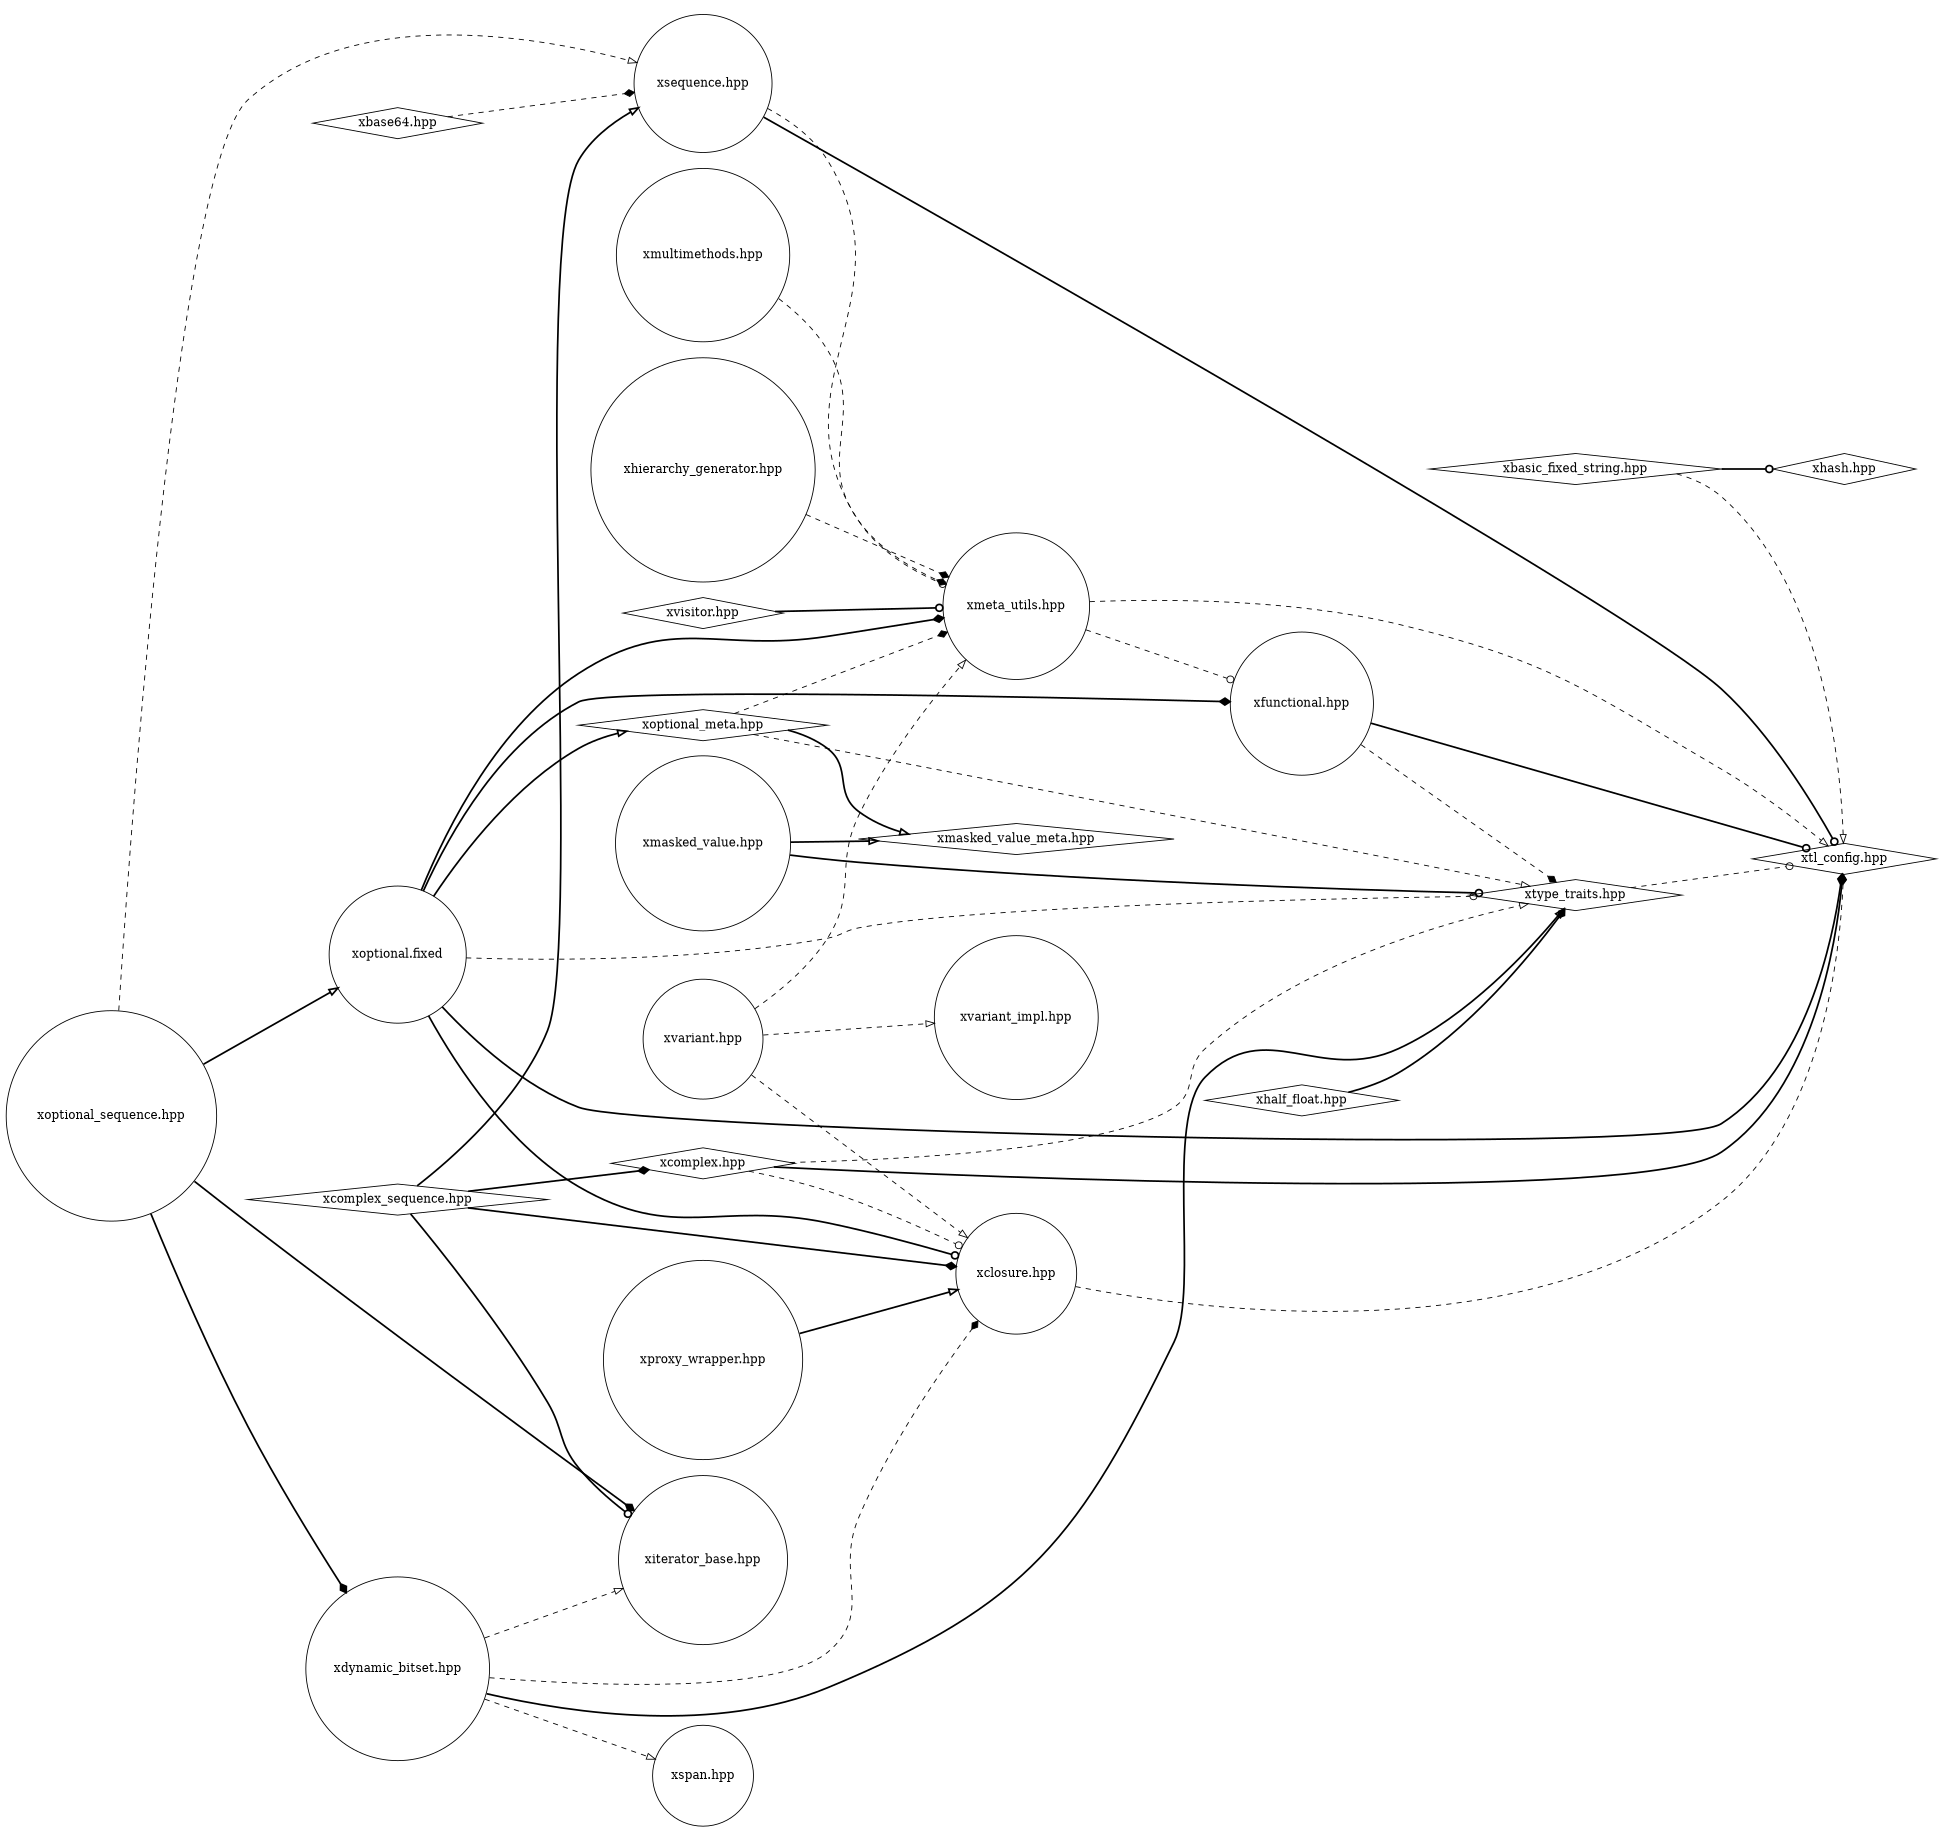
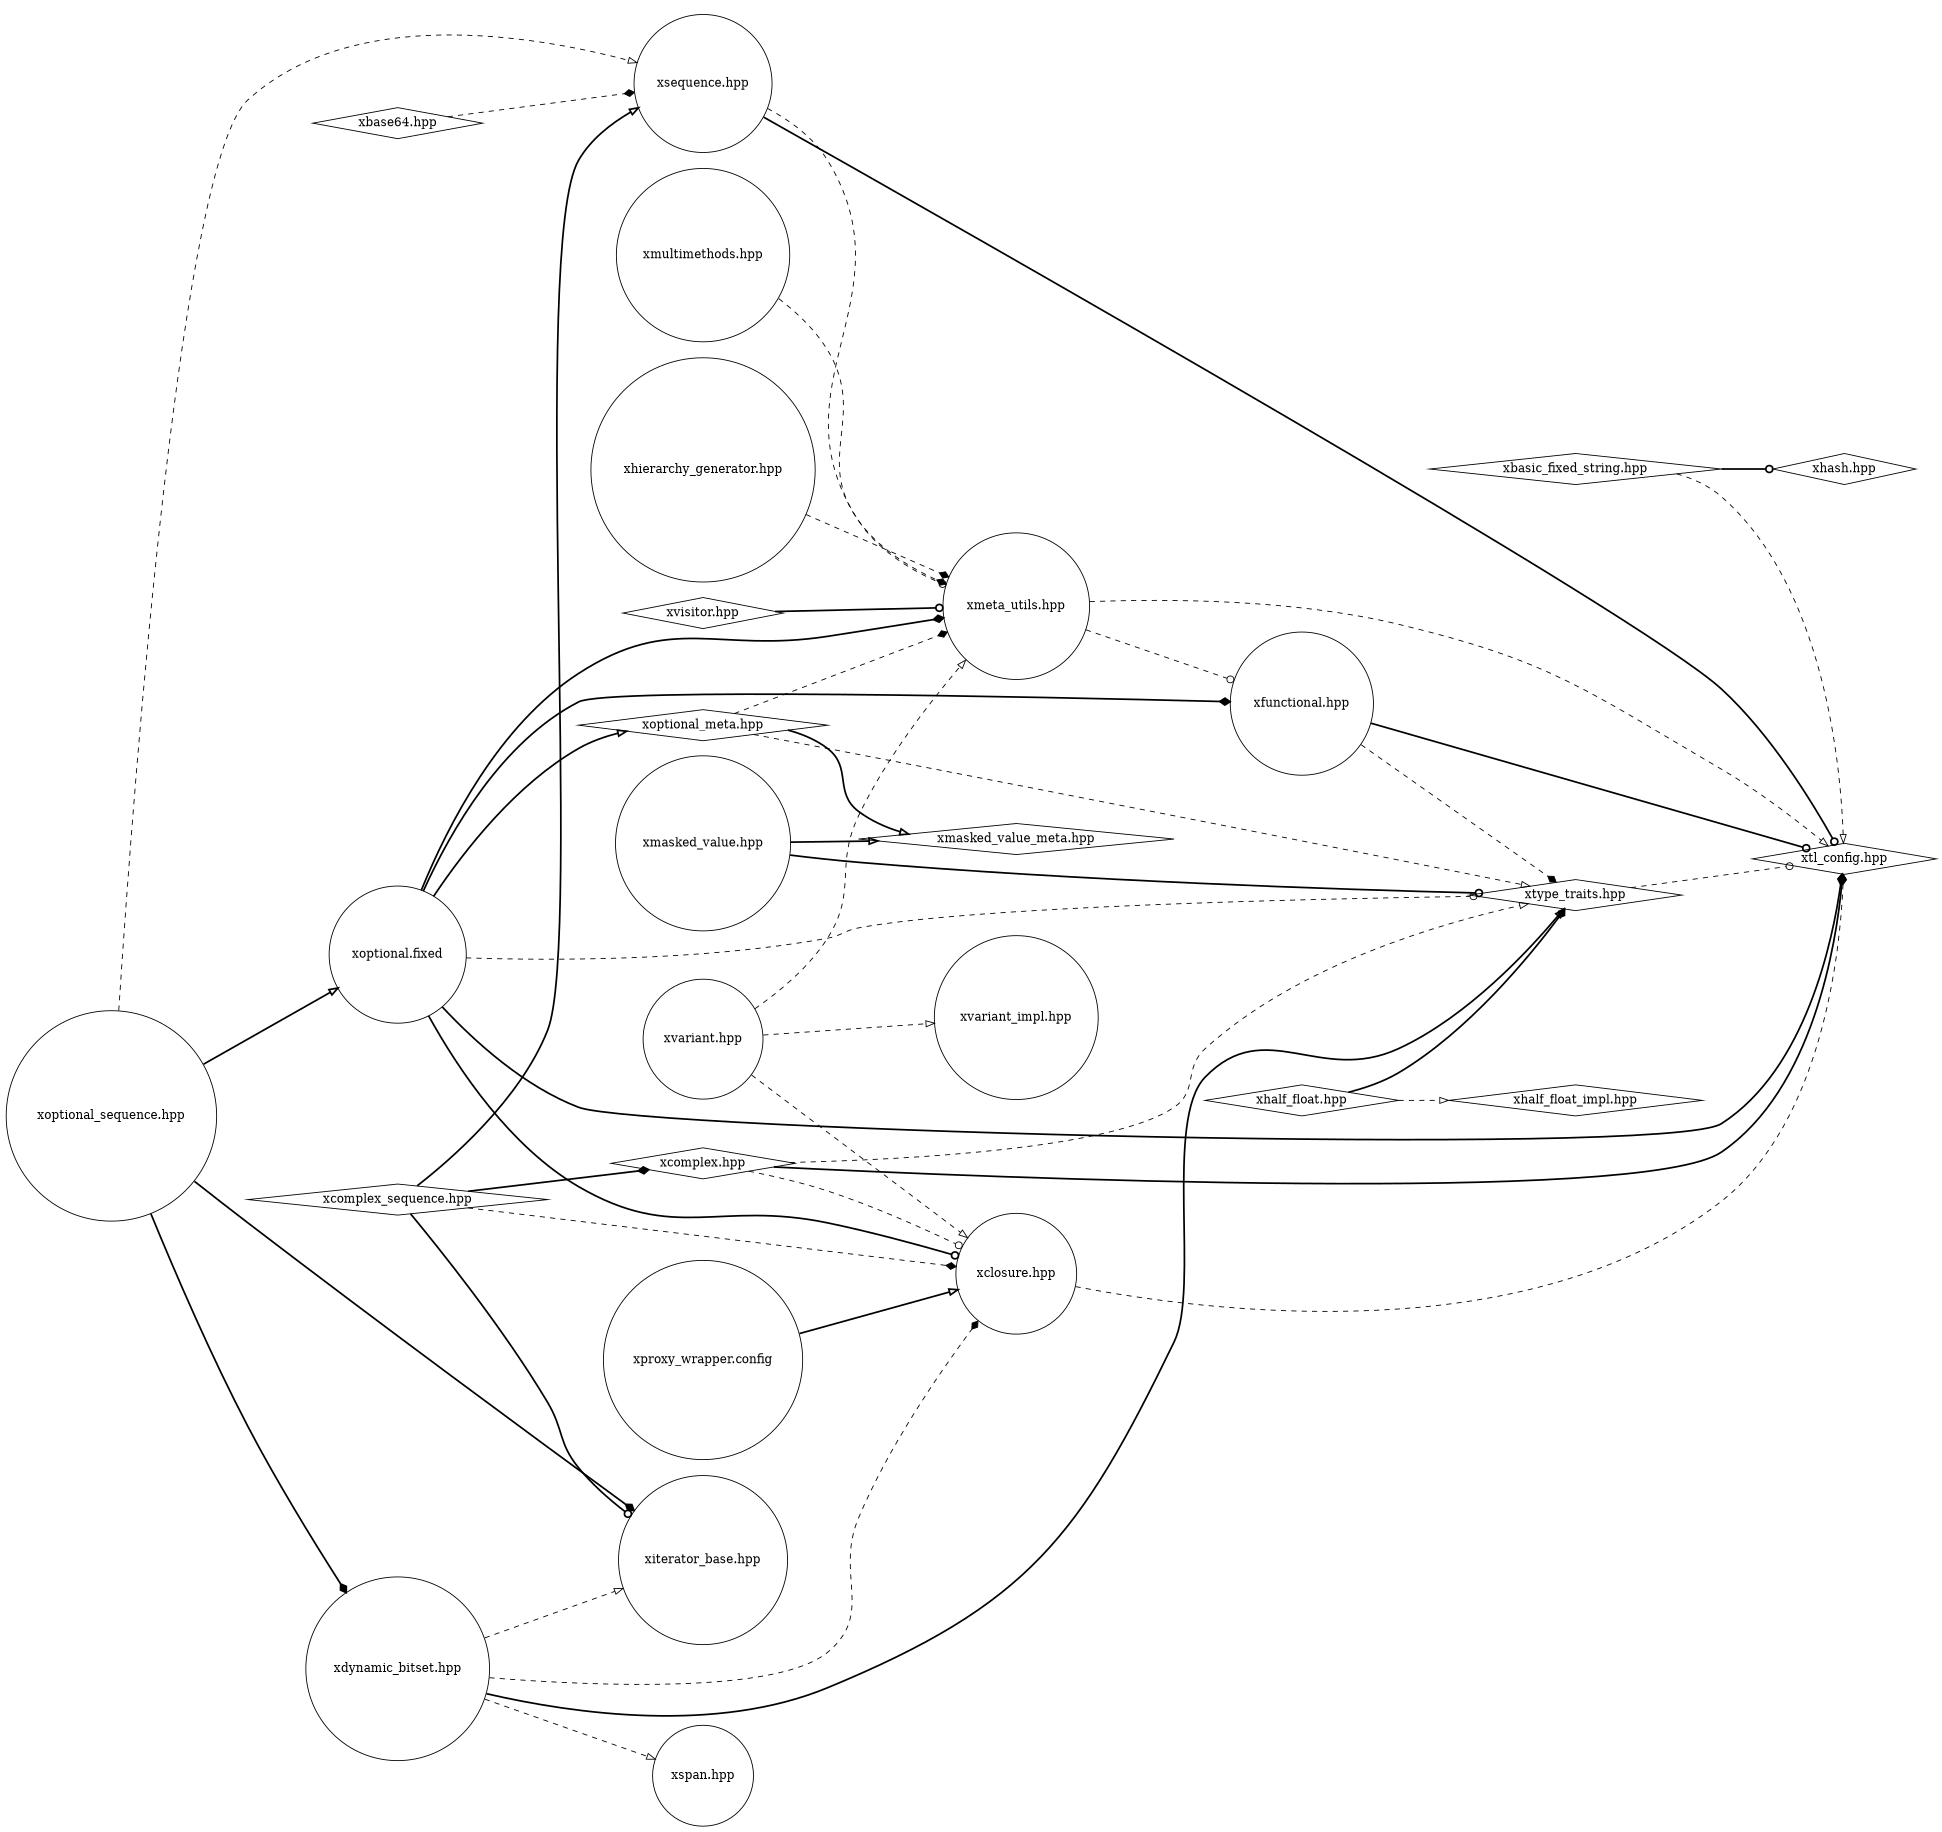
  digraph {
    clusterrank=local
    fontname=Helvetica
    fontsize=16
    rankdir=LR
    node [shape=circle]
    edge [arrowhead=onormal style=dashed]
    "xbasic_fixed_string.hpp" [shape=diamond]
    "xtl_config.hpp" [shape=diamond]
    "xhash.hpp" [shape=diamond]
    "xoptional_meta.hpp" [shape=diamond]
    "xmeta_utils.hpp"
    "xtype_traits.hpp" [shape=diamond]
    "xmasked_value_meta.hpp" [shape=diamond]
    "xfunctional.hpp"
    "xcomplex_sequence.hpp" [shape=diamond]
    "xclosure.hpp"
    "xiterator_base.hpp"
    "xcomplex.hpp" [shape=diamond]
    "xsequence.hpp"
-   "xproxy_wrapper.hpp"
+   "xproxy_wrapper.hpp" [label="xproxy_wrapper.config"]
    "xdynamic_bitset.hpp"
    "xspan.hpp"
    n17 [label="xoptional.fixed"]
    "xmultimethods.hpp"
    "xvariant.hpp"
    "xvariant_impl.hpp"
    "xoptional_sequence.hpp"
    "xmasked_value.hpp"
    "xhierarchy_generator.hpp"
    "xbase64.hpp" [shape=diamond]
    "xhalf_float.hpp" [shape=diamond]
+   "xhalf_float_impl.hpp" [shape=diamond]
    "xvisitor.hpp" [shape=diamond]
    "xbasic_fixed_string.hpp" -> "xtl_config.hpp"
    "xbasic_fixed_string.hpp" -> "xhash.hpp" [arrowhead=odot style=bold]
    "xoptional_meta.hpp" -> "xmeta_utils.hpp" [arrowhead=diamond]
    "xoptional_meta.hpp" -> "xtype_traits.hpp"
    "xoptional_meta.hpp" -> "xmasked_value_meta.hpp" [style=bold]
    "xmeta_utils.hpp" -> "xtl_config.hpp"
    "xmeta_utils.hpp" -> "xfunctional.hpp" [arrowhead=odot]
    "xtype_traits.hpp" -> "xtl_config.hpp" [arrowhead=odot]
    "xfunctional.hpp" -> "xtl_config.hpp" [arrowhead=odot style=bold]
    "xfunctional.hpp" -> "xtype_traits.hpp" [arrowhead=diamond]
-   "xcomplex_sequence.hpp" -> "xclosure.hpp" [arrowhead=diamond style=bold]
+   "xcomplex_sequence.hpp" -> "xclosure.hpp" [arrowhead=diamond]
    "xcomplex_sequence.hpp" -> "xiterator_base.hpp" [arrowhead=odot style=bold]
    "xcomplex_sequence.hpp" -> "xcomplex.hpp" [arrowhead=diamond style=bold]
    "xcomplex_sequence.hpp" -> "xsequence.hpp" [style=bold]
    "xclosure.hpp" -> "xtl_config.hpp" [arrowhead=diamond]
    "xcomplex.hpp" -> "xtl_config.hpp" [arrowhead=diamond style=bold]
    "xcomplex.hpp" -> "xtype_traits.hpp"
    "xcomplex.hpp" -> "xclosure.hpp" [arrowhead=odot]
    "xsequence.hpp" -> "xtl_config.hpp" [arrowhead=odot style=bold]
    "xsequence.hpp" -> "xmeta_utils.hpp" [arrowhead=odot]
    "xproxy_wrapper.hpp" -> "xclosure.hpp" [style=bold]
    "xdynamic_bitset.hpp" -> "xtype_traits.hpp" [style=bold]
    "xdynamic_bitset.hpp" -> "xclosure.hpp" [arrowhead=diamond]
    "xdynamic_bitset.hpp" -> "xiterator_base.hpp"
    "xdynamic_bitset.hpp" -> "xspan.hpp"
    n17 -> "xtl_config.hpp" [arrowhead=diamond style=bold]
    n17 -> "xoptional_meta.hpp" [style=bold]
    n17 -> "xmeta_utils.hpp" [arrowhead=diamond style=bold]
    n17 -> "xtype_traits.hpp" [arrowhead=odot]
    n17 -> "xfunctional.hpp" [arrowhead=diamond style=bold]
    n17 -> "xclosure.hpp" [arrowhead=odot style=bold]
    "xmultimethods.hpp" -> "xmeta_utils.hpp" [arrowhead=diamond]
    "xvariant.hpp" -> "xmeta_utils.hpp"
    "xvariant.hpp" -> "xclosure.hpp"
    "xvariant.hpp" -> "xvariant_impl.hpp"
    "xoptional_sequence.hpp" -> "xiterator_base.hpp" [arrowhead=diamond style=bold]
    "xoptional_sequence.hpp" -> "xsequence.hpp"
    "xoptional_sequence.hpp" -> "xdynamic_bitset.hpp" [arrowhead=diamond style=bold]
    "xoptional_sequence.hpp" -> n17 [style=bold]
    "xmasked_value.hpp" -> "xtype_traits.hpp" [arrowhead=odot style=bold]
    "xmasked_value.hpp" -> "xmasked_value_meta.hpp" [style=bold]
    "xhierarchy_generator.hpp" -> "xmeta_utils.hpp" [arrowhead=diamond]
    "xbase64.hpp" -> "xsequence.hpp" [arrowhead=diamond]
    "xhalf_float.hpp" -> "xtype_traits.hpp" [arrowhead=diamond style=bold]
+   "xhalf_float.hpp" -> "xhalf_float_impl.hpp"
    "xvisitor.hpp" -> "xmeta_utils.hpp" [arrowhead=odot style=bold]
  }
